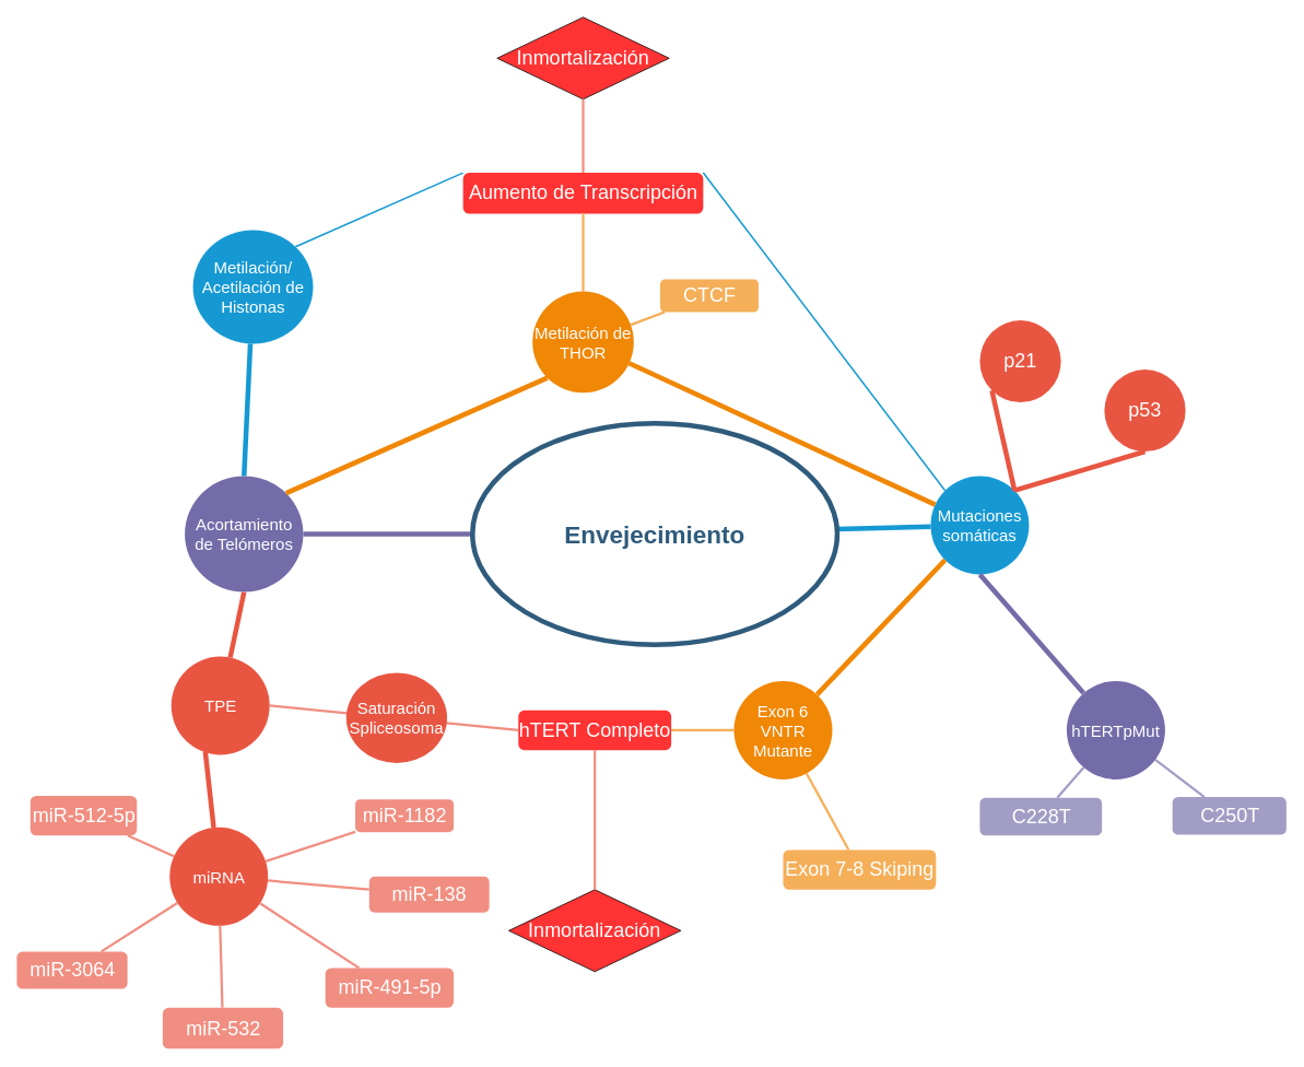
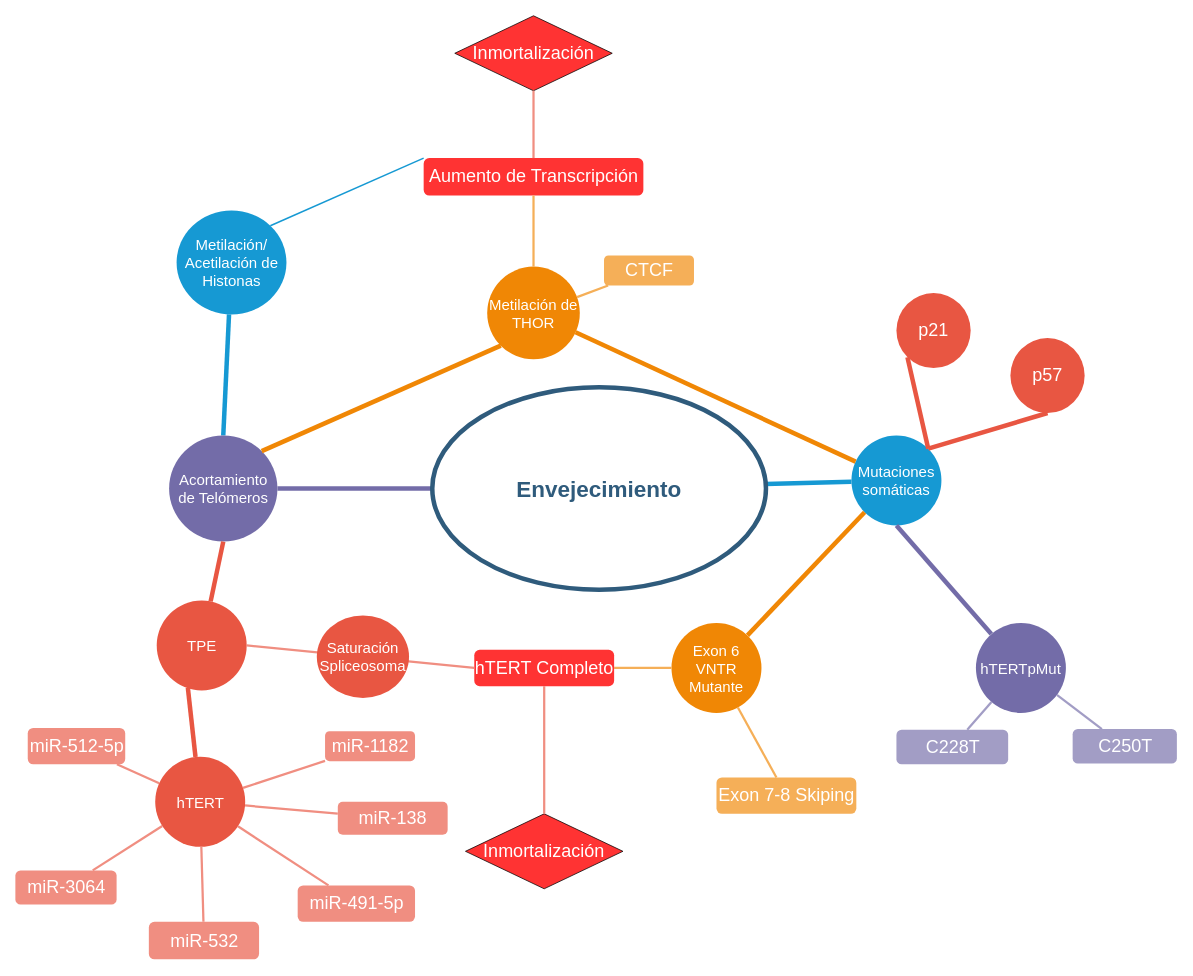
  <mxCell id="0" />
  <mxCell id="1" parent="0" />
  <mxCell id="2" value="Metilación/&lt;br&gt;Acetilación de Histonas" style="ellipse;whiteSpace=wrap;html=1;shadow=0;fontFamily=Helvetica;fontSize=20;fontColor=#FFFFFF;align=center;strokeWidth=3;fillColor=#1699D3;strokeColor=none;" vertex="1" parent="1"><mxGeometry x="235" y="280" width="146.5" height="138.5" as="geometry" /></mxCell>
  <mxCell id="3" value="Metilación de THOR" style="ellipse;whiteSpace=wrap;html=1;shadow=0;fontFamily=Helvetica;fontSize=20;fontColor=#FFFFFF;align=center;strokeWidth=3;fillColor=#F08705;strokeColor=none;gradientColor=none;" vertex="1" parent="1"><mxGeometry x="649.25" y="354.75" width="123.5" height="123.5" as="geometry" /></mxCell>
  <mxCell id="4" value="Mutaciones somáticas" style="ellipse;whiteSpace=wrap;html=1;shadow=0;fontFamily=Helvetica;fontSize=20;fontColor=#FFFFFF;align=center;strokeWidth=3;fillColor=#1699D3;strokeColor=none;" vertex="1" parent="1"><mxGeometry x="1135" y="580" width="120" height="120" as="geometry" /></mxCell>
  <mxCell id="5" value="hTERTpMut" style="ellipse;whiteSpace=wrap;html=1;shadow=0;fontFamily=Helvetica;fontSize=20;fontColor=#FFFFFF;align=center;strokeWidth=3;fillColor=#736ca8;strokeColor=none;" vertex="1" parent="1"><mxGeometry x="1301" y="830" width="120" height="120" as="geometry" /></mxCell>
  <mxCell id="6" value="Exon 6 VNTR Mutante" style="ellipse;whiteSpace=wrap;html=1;shadow=0;fontFamily=Helvetica;fontSize=20;fontColor=#FFFFFF;align=center;strokeWidth=3;fillColor=#F08705;strokeColor=none;" vertex="1" parent="1"><mxGeometry x="895" y="830" width="120" height="120" as="geometry" /></mxCell>
- <mxCell id="7" value="miRNA" style="ellipse;whiteSpace=wrap;html=1;shadow=0;fontFamily=Helvetica;fontSize=20;fontColor=#FFFFFF;align=center;strokeWidth=3;fillColor=#E85642;strokeColor=none;" vertex="1" parent="1"><mxGeometry x="206.5" y="1008.5" width="120" height="120" as="geometry" /></mxCell>
+ <mxCell id="7" value="hTERT" style="ellipse;whiteSpace=wrap;html=1;shadow=0;fontFamily=Helvetica;fontSize=20;fontColor=#FFFFFF;align=center;strokeWidth=3;fillColor=#E85642;strokeColor=none;" vertex="1" parent="1"><mxGeometry x="206.5" y="1008.5" width="120" height="120" as="geometry" /></mxCell>
  <mxCell id="8" style="endArrow=none;strokeWidth=6;strokeColor=#1699D3;html=1;exitX=0.5;exitY=0;exitDx=0;exitDy=0;" edge="1" parent="1" source="36" target="2"><mxGeometry relative="1" as="geometry" /></mxCell>
  <mxCell id="9" style="endArrow=none;strokeWidth=6;strokeColor=#f08705;html=1;" edge="1" parent="1" source="4" target="3"><mxGeometry relative="1" as="geometry" /></mxCell>
  <mxCell id="10" style="endArrow=none;strokeWidth=6;strokeColor=#E85642;html=1;exitX=1;exitY=0;exitDx=0;exitDy=0;entryX=0;entryY=1;entryDx=0;entryDy=0;" edge="1" parent="1" source="4" target="41"><mxGeometry relative="1" as="geometry"><mxPoint x="1355.045" y="322.722" as="targetPoint" /></mxGeometry></mxCell>
  <mxCell id="11" style="endArrow=none;strokeWidth=6;strokeColor=#1699D3;html=1;" edge="1" parent="1" source="35" target="4"><mxGeometry relative="1" as="geometry" /></mxCell>
  <mxCell id="12" style="endArrow=none;strokeWidth=6;strokeColor=#736CA8;html=1;" edge="1" parent="1" source="35" target="36"><mxGeometry relative="1" as="geometry" /></mxCell>
  <mxCell id="13" style="endArrow=none;strokeWidth=6;strokeColor=#736ca8;html=1;exitX=0.5;exitY=1;exitDx=0;exitDy=0;" edge="1" parent="1" source="4" target="5"><mxGeometry relative="1" as="geometry" /></mxCell>
  <mxCell id="14" value="" style="edgeStyle=none;endArrow=none;strokeWidth=6;strokeColor=#F08705;html=1;exitX=0;exitY=1;exitDx=0;exitDy=0;" edge="1" parent="1" source="4" target="6"><mxGeometry x="181" y="226.5" width="100" height="100" as="geometry"><mxPoint x="-204" y="176.5" as="sourcePoint" /><mxPoint x="-104" y="76.5" as="targetPoint" /></mxGeometry></mxCell>
  <mxCell id="15" value="" style="edgeStyle=none;endArrow=none;strokeWidth=6;strokeColor=#E85642;html=1;exitX=0.346;exitY=0.969;exitDx=0;exitDy=0;startArrow=none;exitPerimeter=0;" edge="1" parent="1" source="38" target="7"><mxGeometry x="181" y="226.5" width="100" height="100" as="geometry"><mxPoint x="-204" y="176.5" as="sourcePoint" /><mxPoint x="-104" y="76.5" as="targetPoint" /></mxGeometry></mxCell>
  <mxCell id="16" value="&lt;font style=&quot;font-size: 24px;&quot;&gt;CTCF&lt;/font&gt;" style="rounded=1;fillColor=#f5af58;strokeColor=none;strokeWidth=3;shadow=0;html=1;fontColor=#FFFFFF;" vertex="1" parent="1"><mxGeometry x="805" y="340" width="120" height="40" as="geometry" /></mxCell>
  <mxCell id="17" value="" style="edgeStyle=none;endArrow=none;strokeWidth=3;strokeColor=#F5AF58;html=1;" edge="1" parent="1" source="3" target="16"><mxGeometry x="-25.75" y="256.5" width="100" height="100" as="geometry"><mxPoint x="-410.75" y="206.5" as="sourcePoint" /><mxPoint x="-310.75" y="106.5" as="targetPoint" /></mxGeometry></mxCell>
  <mxCell id="18" value="&lt;font style=&quot;font-size: 24px;&quot;&gt;C228T&lt;/font&gt;" style="rounded=1;fillColor=#a29dc5;strokeColor=none;strokeWidth=3;shadow=0;html=1;fontColor=#FFFFFF;" vertex="1" parent="1"><mxGeometry x="1195" y="972.5" width="149" height="46" as="geometry" /></mxCell>
  <mxCell id="19" value="&lt;font style=&quot;font-size: 24px;&quot;&gt;C250T&lt;/font&gt;" style="rounded=1;fillColor=#a29dc5;strokeColor=none;strokeWidth=3;shadow=0;html=1;fontColor=#FFFFFF;" vertex="1" parent="1"><mxGeometry x="1430" y="971.5" width="139" height="46" as="geometry" /></mxCell>
  <mxCell id="20" value="" style="edgeStyle=none;endArrow=none;strokeWidth=3;strokeColor=#A29DC5;html=1;" edge="1" parent="1" source="5" target="19"><mxGeometry x="226" y="-295" width="100" height="100" as="geometry"><mxPoint x="-159" y="-345" as="sourcePoint" /><mxPoint x="-59" y="-445" as="targetPoint" /></mxGeometry></mxCell>
  <mxCell id="21" value="&lt;font style=&quot;font-size: 24px;&quot;&gt;Exon 7-8 Skiping&lt;/font&gt;" style="rounded=1;fillColor=#f5af58;strokeColor=none;strokeWidth=3;shadow=0;html=1;fontColor=#FFFFFF;" vertex="1" parent="1"><mxGeometry x="955" y="1036" width="186.5" height="48.5" as="geometry" /></mxCell>
  <mxCell id="22" value="" style="edgeStyle=none;endArrow=none;strokeWidth=3;strokeColor=#F5AF58;html=1;" edge="1" parent="1" source="6" target="21"><mxGeometry x="243.5" y="39" width="100" height="100" as="geometry"><mxPoint x="-141.5" y="-11" as="sourcePoint" /><mxPoint x="-41.5" y="-111" as="targetPoint" /></mxGeometry></mxCell>
  <mxCell id="23" value="&lt;font style=&quot;font-size: 24px;&quot;&gt;miR-1182&lt;/font&gt;" style="rounded=1;fillColor=#f08e81;strokeColor=none;strokeWidth=3;shadow=0;html=1;fontColor=#FFFFFF;" vertex="1" parent="1"><mxGeometry x="433" y="974.25" width="120" height="40" as="geometry" /></mxCell>
  <mxCell id="24" value="&lt;font style=&quot;font-size: 24px;&quot;&gt;miR-512-5p&lt;/font&gt;" style="rounded=1;fillColor=#f08e81;strokeColor=none;strokeWidth=3;shadow=0;html=1;fontColor=#FFFFFF;" vertex="1" parent="1"><mxGeometry x="36.5" y="970" width="130" height="48.5" as="geometry" /></mxCell>
  <mxCell id="25" value="&lt;font style=&quot;font-size: 24px;&quot;&gt;miR-3064&lt;/font&gt;" style="rounded=1;fillColor=#f08e81;strokeColor=none;strokeWidth=3;shadow=0;html=1;fontColor=#FFFFFF;" vertex="1" parent="1"><mxGeometry x="20" y="1160" width="135" height="45.5" as="geometry" /></mxCell>
  <mxCell id="26" value="&lt;font style=&quot;font-size: 24px;&quot;&gt;miR-532&lt;/font&gt;" style="rounded=1;fillColor=#f08e81;strokeColor=none;strokeWidth=3;shadow=0;html=1;fontColor=#FFFFFF;" vertex="1" parent="1"><mxGeometry x="198" y="1228.5" width="147" height="50" as="geometry" /></mxCell>
  <mxCell id="27" value="&lt;font style=&quot;font-size: 24px;&quot;&gt;miR-491-5p&lt;/font&gt;" style="rounded=1;fillColor=#f08e81;strokeColor=none;strokeWidth=3;shadow=0;html=1;fontColor=#FFFFFF;" vertex="1" parent="1"><mxGeometry x="396.5" y="1180" width="156.5" height="48.5" as="geometry" /></mxCell>
  <mxCell id="28" value="&lt;font style=&quot;font-size: 24px;&quot;&gt;miR-138&lt;/font&gt;" style="rounded=1;fillColor=#f08e81;strokeColor=none;strokeWidth=3;shadow=0;html=1;fontColor=#FFFFFF;" vertex="1" parent="1"><mxGeometry x="450" y="1068.5" width="146.5" height="44" as="geometry" /></mxCell>
  <mxCell id="29" value="" style="edgeStyle=none;endArrow=none;strokeWidth=3;strokeColor=#F08E81;html=1;" edge="1" parent="1" source="7" target="28"><mxGeometry x="240" y="40" width="100" height="100" as="geometry"><mxPoint x="-145" y="-10" as="sourcePoint" /><mxPoint x="-45" y="-110" as="targetPoint" /></mxGeometry></mxCell>
  <mxCell id="30" value="" style="edgeStyle=none;endArrow=none;strokeWidth=3;strokeColor=#F08E81;html=1;" edge="1" parent="1" source="7" target="23"><mxGeometry x="240" y="40" width="100" height="100" as="geometry"><mxPoint x="-145" y="-10" as="sourcePoint" /><mxPoint x="-45" y="-110" as="targetPoint" /></mxGeometry></mxCell>
  <mxCell id="31" value="" style="edgeStyle=none;endArrow=none;strokeWidth=3;strokeColor=#F08E81;html=1;" edge="1" parent="1" source="7" target="24"><mxGeometry x="240" y="40" width="100" height="100" as="geometry"><mxPoint x="-145" y="-10" as="sourcePoint" /><mxPoint x="-45" y="-110" as="targetPoint" /></mxGeometry></mxCell>
  <mxCell id="32" value="" style="edgeStyle=none;endArrow=none;strokeWidth=3;strokeColor=#F08E81;html=1;" edge="1" parent="1" source="7" target="25"><mxGeometry x="240" y="40" width="100" height="100" as="geometry"><mxPoint x="-145" y="-10" as="sourcePoint" /><mxPoint x="-45" y="-110" as="targetPoint" /></mxGeometry></mxCell>
  <mxCell id="33" value="" style="edgeStyle=none;endArrow=none;strokeWidth=3;strokeColor=#F08E81;html=1;" edge="1" parent="1" source="7" target="26"><mxGeometry x="240" y="40" width="100" height="100" as="geometry"><mxPoint x="-145" y="-10" as="sourcePoint" /><mxPoint x="-45" y="-110" as="targetPoint" /></mxGeometry></mxCell>
  <mxCell id="34" value="" style="edgeStyle=none;endArrow=none;strokeWidth=3;strokeColor=#F08E81;html=1;" edge="1" parent="1" source="7" target="27"><mxGeometry x="240" y="40" width="100" height="100" as="geometry"><mxPoint x="-145" y="-10" as="sourcePoint" /><mxPoint x="-45" y="-110" as="targetPoint" /></mxGeometry></mxCell>
  <mxCell id="35" value="Envejecimiento" style="ellipse;whiteSpace=wrap;html=1;shadow=0;fontFamily=Helvetica;fontSize=30;fontColor=#2F5B7C;align=center;strokeColor=#2F5B7C;strokeWidth=6;fillColor=#FFFFFF;fontStyle=1;gradientColor=none;" vertex="1" parent="1"><mxGeometry x="576" y="515.75" width="445" height="270" as="geometry" /></mxCell>
  <mxCell id="36" value="Acortamiento de Telómeros" style="ellipse;whiteSpace=wrap;html=1;shadow=0;fontFamily=Helvetica;fontSize=20;fontColor=#FFFFFF;align=center;strokeWidth=3;fillColor=#736ca8;strokeColor=none;" vertex="1" parent="1"><mxGeometry x="225" y="580" width="144.5" height="141.5" as="geometry" /></mxCell>
  <mxCell id="37" value="" style="edgeStyle=none;endArrow=none;strokeWidth=3;strokeColor=#A29DC5;html=1;" edge="1" parent="1" source="5" target="18"><mxGeometry x="-1199" y="-600" width="100" height="100" as="geometry"><mxPoint x="-1584" y="-650" as="sourcePoint" /><mxPoint x="-1484" y="-750" as="targetPoint" /></mxGeometry></mxCell>
  <mxCell id="38" value="TPE" style="ellipse;whiteSpace=wrap;html=1;shadow=0;fontFamily=Helvetica;fontSize=20;fontColor=#FFFFFF;align=center;strokeWidth=3;fillColor=#E85642;strokeColor=none;" vertex="1" parent="1"><mxGeometry x="208.5" y="800" width="120" height="120" as="geometry" /></mxCell>
  <mxCell id="39" value="" style="edgeStyle=none;endArrow=none;strokeWidth=6;strokeColor=#E85642;html=1;exitX=0.5;exitY=1;exitDx=0;exitDy=0;" edge="1" parent="1" source="36" target="38"><mxGeometry x="181" y="226.5" width="100" height="100" as="geometry"><mxPoint x="297.25" y="721.5" as="sourcePoint" /><mxPoint x="243.943" y="1022.416" as="targetPoint" /></mxGeometry></mxCell>
  <mxCell id="40" style="endArrow=none;strokeWidth=6;strokeColor=#f08705;html=1;entryX=0;entryY=1;entryDx=0;entryDy=0;exitX=1;exitY=0;exitDx=0;exitDy=0;" edge="1" parent="1" source="36" target="3"><mxGeometry relative="1" as="geometry"><mxPoint x="680.711" y="698.109" as="sourcePoint" /><mxPoint x="353.499" y="366.497" as="targetPoint" /></mxGeometry></mxCell>
  <mxCell id="41" value="&lt;font style=&quot;font-size: 24px;&quot;&gt;p21&lt;/font&gt;" style="ellipse;whiteSpace=wrap;html=1;shadow=0;fontFamily=Helvetica;fontSize=20;fontColor=#FFFFFF;align=center;strokeWidth=3;fillColor=#E85642;strokeColor=none;" vertex="1" parent="1"><mxGeometry x="1195" y="390" width="99" height="100" as="geometry" /></mxCell>
  <mxCell id="42" style="endArrow=none;strokeWidth=6;strokeColor=#E85642;html=1;exitX=1;exitY=0;exitDx=0;exitDy=0;entryX=0.5;entryY=1;entryDx=0;entryDy=0;" edge="1" parent="1" source="4" target="43"><mxGeometry relative="1" as="geometry"><mxPoint x="1318.426" y="714.074" as="sourcePoint" /><mxPoint x="1435.045" y="402.722" as="targetPoint" /></mxGeometry></mxCell>
- <mxCell id="43" value="&lt;font style=&quot;font-size: 24px;&quot;&gt;p53&lt;/font&gt;" style="ellipse;whiteSpace=wrap;html=1;shadow=0;fontFamily=Helvetica;fontSize=20;fontColor=#FFFFFF;align=center;strokeWidth=3;fillColor=#E85642;strokeColor=none;" vertex="1" parent="1"><mxGeometry x="1347" y="450" width="99" height="100" as="geometry" /></mxCell>
+ <mxCell id="43" value="&lt;font style=&quot;font-size: 24px;&quot;&gt;p57&lt;/font&gt;" style="ellipse;whiteSpace=wrap;html=1;shadow=0;fontFamily=Helvetica;fontSize=20;fontColor=#FFFFFF;align=center;strokeWidth=3;fillColor=#E85642;strokeColor=none;" vertex="1" parent="1"><mxGeometry x="1347" y="450" width="99" height="100" as="geometry" /></mxCell>
  <mxCell id="44" value="" style="edgeStyle=none;endArrow=none;strokeWidth=3;strokeColor=#F5AF58;html=1;exitX=0;exitY=0.5;exitDx=0;exitDy=0;entryX=1;entryY=0.5;entryDx=0;entryDy=0;" edge="1" parent="1" source="6" target="45"><mxGeometry x="253.5" y="49" width="100" height="100" as="geometry"><mxPoint x="946.026" y="956.921" as="sourcePoint" /><mxPoint x="775" y="890" as="targetPoint" /></mxGeometry></mxCell>
  <mxCell id="45" value="&lt;font style=&quot;font-size: 24px;&quot;&gt;hTERT Completo&lt;/font&gt;" style="rounded=1;fillColor=#FF3333;strokeColor=none;strokeWidth=3;shadow=0;html=1;fontColor=#FFFFFF;" vertex="1" parent="1"><mxGeometry x="632" y="865.75" width="186.5" height="48.5" as="geometry" /></mxCell>
  <mxCell id="46" value="" style="edgeStyle=none;endArrow=none;strokeWidth=3;strokeColor=#F08E81;html=1;exitX=1;exitY=0.5;exitDx=0;exitDy=0;entryX=0;entryY=0.5;entryDx=0;entryDy=0;" edge="1" parent="1" source="38" target="45"><mxGeometry x="258.91" y="-130.47" width="100" height="100" as="geometry"><mxPoint x="353.495" y="865.747" as="sourcePoint" /><mxPoint x="456.253" y="795.03" as="targetPoint" /></mxGeometry></mxCell>
  <mxCell id="47" value="Saturación Spliceosoma" style="ellipse;whiteSpace=wrap;html=1;shadow=0;fontFamily=Helvetica;fontSize=20;fontColor=#FFFFFF;align=center;strokeWidth=3;fillColor=#E85642;strokeColor=none;" vertex="1" parent="1"><mxGeometry x="422" y="820" width="123" height="110" as="geometry" /></mxCell>
  <mxCell id="48" value="&lt;font color=&quot;#ffffff&quot;&gt;Inmortalización&lt;/font&gt;" style="rhombus;whiteSpace=wrap;html=1;fontSize=24;fillColor=#FF3333;" vertex="1" parent="1"><mxGeometry x="620.25" y="1084.5" width="210" height="100" as="geometry" /></mxCell>
  <mxCell id="49" value="" style="edgeStyle=none;endArrow=none;strokeWidth=3;strokeColor=#F08E81;html=1;exitX=0.5;exitY=1;exitDx=0;exitDy=0;entryX=0.5;entryY=0;entryDx=0;entryDy=0;" edge="1" parent="1" source="45" target="48"><mxGeometry x="521.91" y="31.03" width="100" height="100" as="geometry"><mxPoint x="591.5" y="1021.5" as="sourcePoint" /><mxPoint x="725" y="1100" as="targetPoint" /></mxGeometry></mxCell>
  <mxCell id="50" value="&lt;font style=&quot;font-size: 24px;&quot;&gt;Aumento de Transcripción&lt;/font&gt;" style="rounded=1;fillColor=#FF3333;strokeColor=none;strokeWidth=3;shadow=0;html=1;fontColor=#FFFFFF;gradientColor=none;gradientDirection=radial;" vertex="1" parent="1"><mxGeometry x="564.5" y="210" width="293" height="50" as="geometry" /></mxCell>
  <mxCell id="51" style="endArrow=none;strokeWidth=2;strokeColor=#1699D3;html=1;exitX=1;exitY=0;exitDx=0;exitDy=0;entryX=0;entryY=0;entryDx=0;entryDy=0;" edge="1" parent="1" source="2" target="50"><mxGeometry relative="1" as="geometry"><mxPoint x="437.5" y="344.56" as="sourcePoint" /><mxPoint x="445.492" y="183.002" as="targetPoint" /></mxGeometry></mxCell>
  <mxCell id="52" value="" style="edgeStyle=none;endArrow=none;strokeWidth=3;strokeColor=#F5AF58;html=1;entryX=0.5;entryY=1;entryDx=0;entryDy=0;exitX=0.5;exitY=0;exitDx=0;exitDy=0;" edge="1" parent="1" source="3" target="50"><mxGeometry x="104.25" y="136.5" width="100" height="100" as="geometry"><mxPoint x="715" y="320" as="sourcePoint" /><mxPoint x="665" y="290" as="targetPoint" /><Array as="points" /></mxGeometry></mxCell>
- <mxCell id="53" style="endArrow=none;strokeWidth=2;strokeColor=#1699D3;html=1;exitX=1;exitY=0;exitDx=0;exitDy=0;entryX=0;entryY=0;entryDx=0;entryDy=0;" edge="1" parent="1" source="50" target="4"><mxGeometry relative="1" as="geometry"><mxPoint x="922.574" y="255.075" as="sourcePoint" /><mxPoint x="1141.5" y="190" as="targetPoint" /></mxGeometry></mxCell>
  <mxCell id="54" value="&lt;font color=&quot;#ffffff&quot;&gt;Inmortalización&lt;/font&gt;" style="rhombus;whiteSpace=wrap;html=1;fontSize=24;fillColor=#FF3333;" vertex="1" parent="1"><mxGeometry x="606" y="20.25" width="210" height="100" as="geometry" /></mxCell>
  <mxCell id="55" value="" style="edgeStyle=none;endArrow=none;strokeWidth=3;strokeColor=#F08E81;html=1;exitX=0.5;exitY=0;exitDx=0;exitDy=0;entryX=0.5;entryY=1;entryDx=0;entryDy=0;" edge="1" parent="1" source="50" target="54"><mxGeometry x="507.66" y="-1033.22" width="100" height="100" as="geometry"><mxPoint x="711" as="sourcePoint" y="-150" /><mxPoint x="710.75" y="35.75" as="targetPoint" /></mxGeometry></mxCell>
